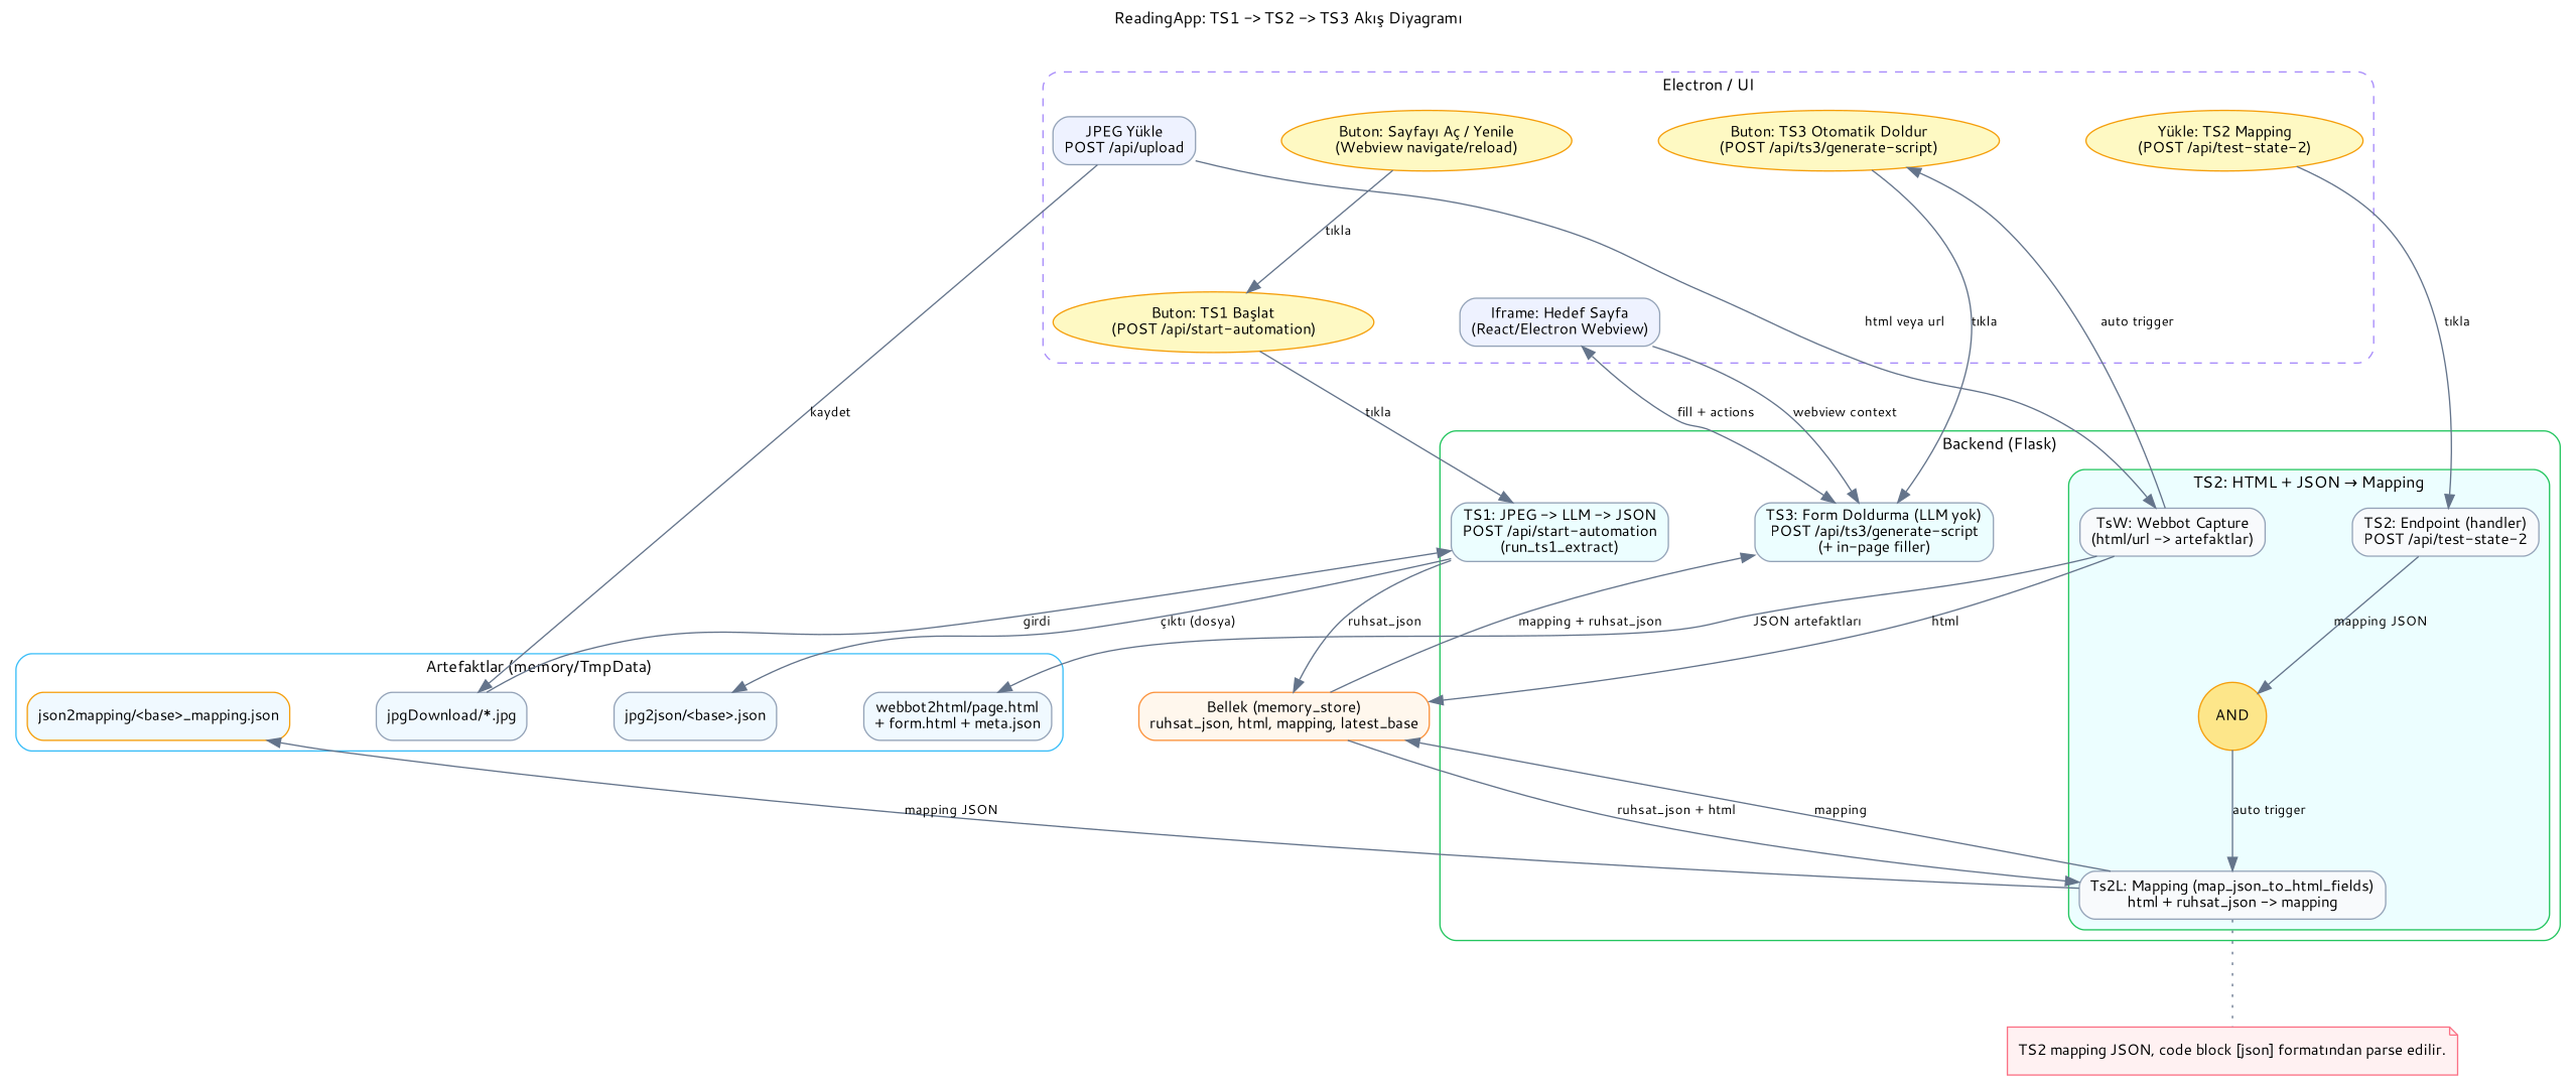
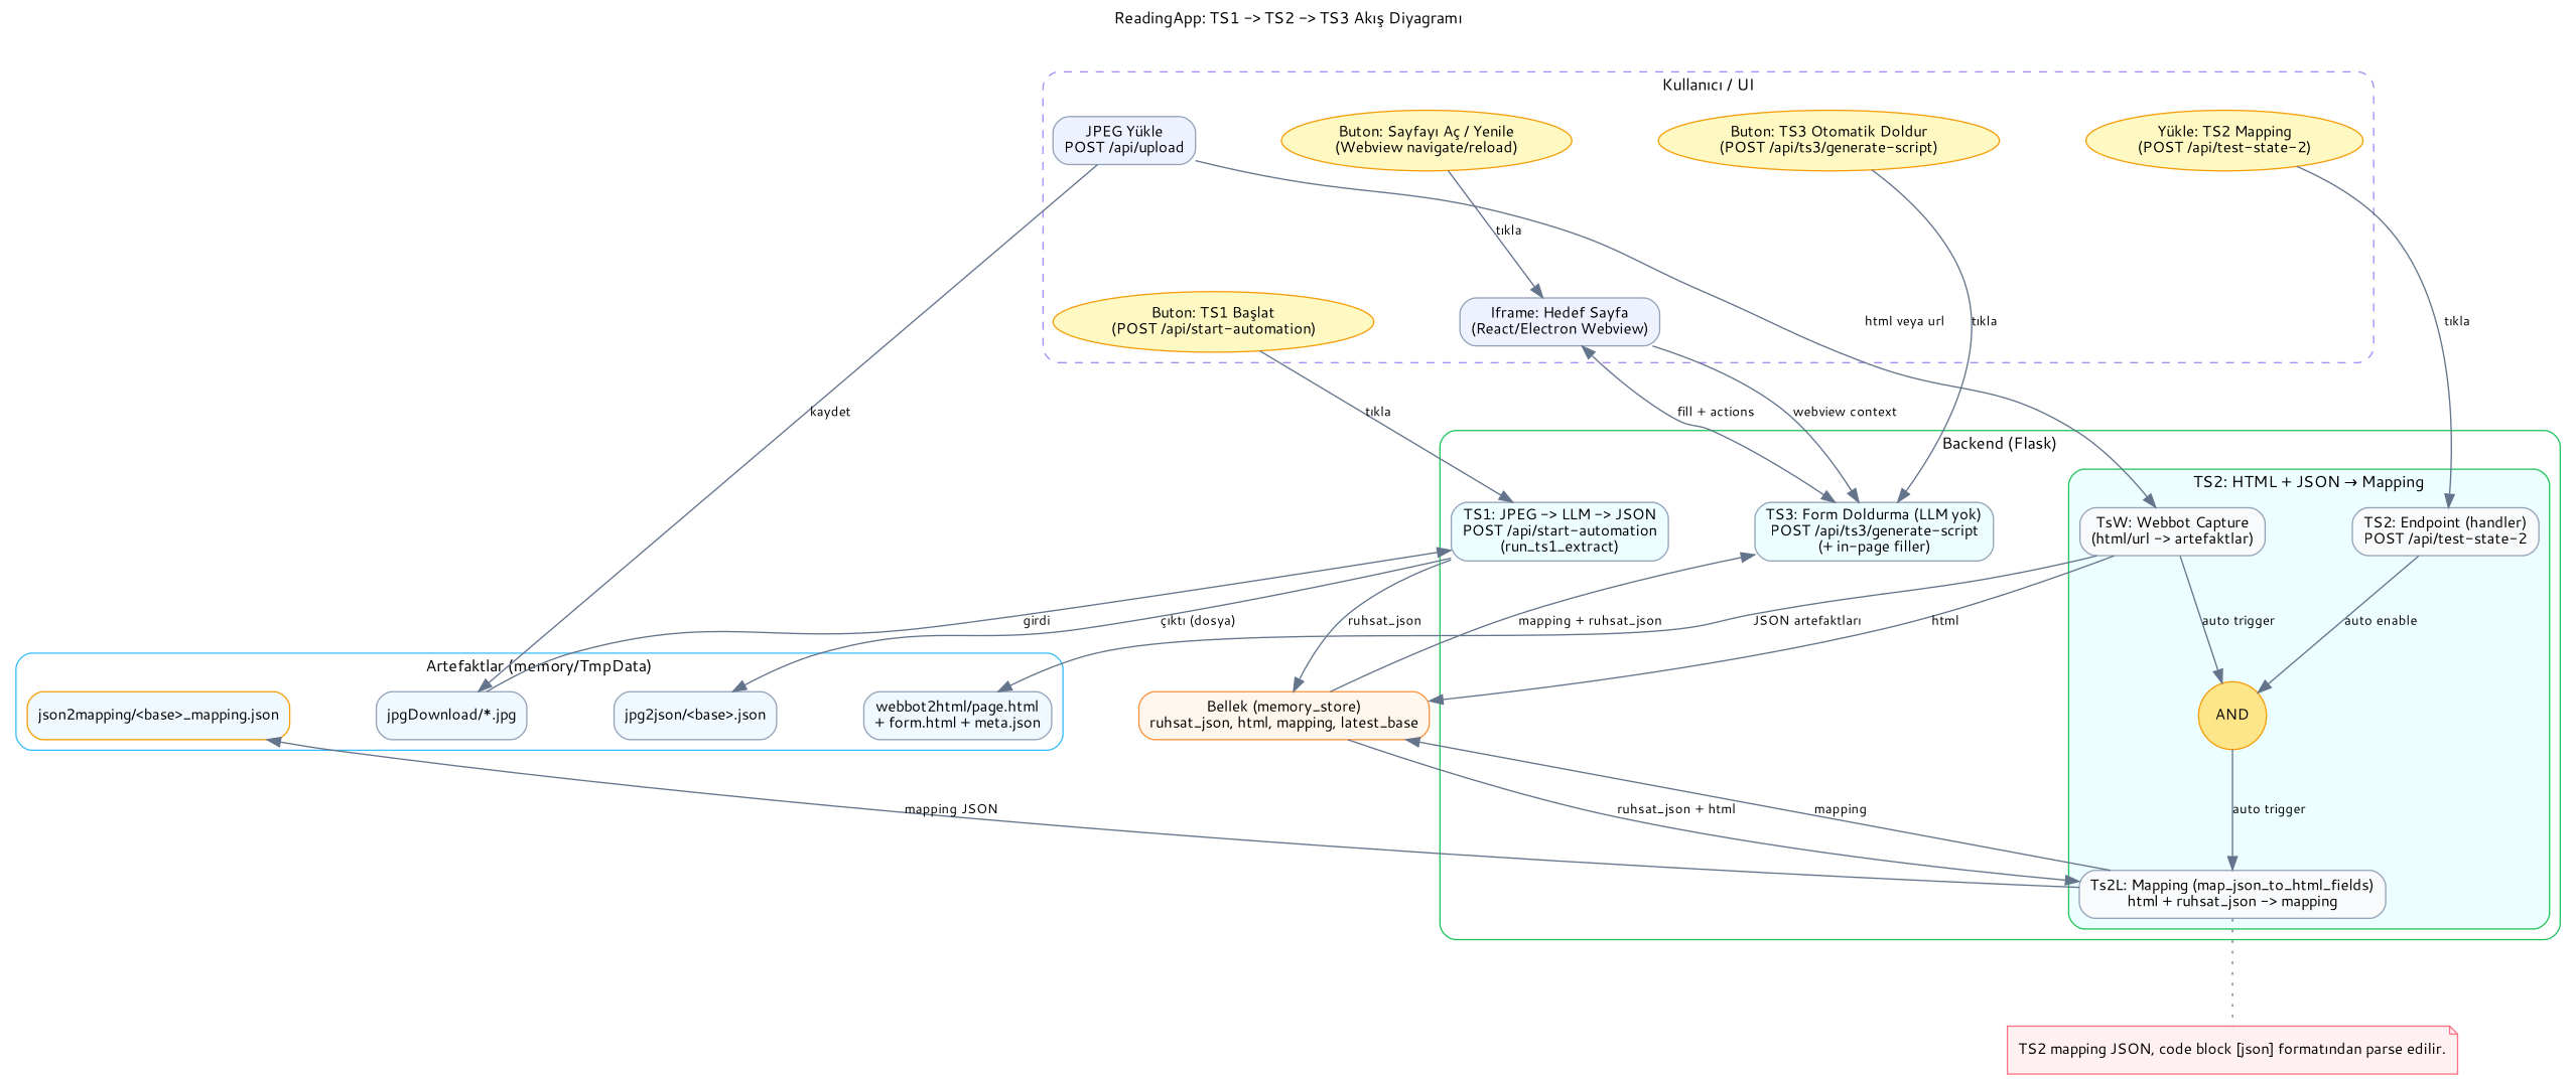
  digraph {
    fontname="Segoe UI"
    fontsize=12
    label="ReadingApp: TS1 -> TS2 -> TS3 Akış Diyagramı"
    labelloc=t
    nodesep=0.9
    rankdir=TB
    ranksep=1.1
    node [color="#94a3b8" fillcolor="#fef9c3" fontname="Segoe UI" fontsize=11 shape=box style="rounded,filled"]
    edge [color="#64748b" fontname="Segoe UI" fontsize=10]
    n1 [fillcolor="#eef2ff" label="JPEG Yükle\nPOST /api/upload"]
    n2 [fillcolor="#eef2ff" label="Iframe: Hedef Sayfa\n(React/Electron Webview)"]
    n3 [color="#f59e0b" label="Buton: Sayfayı Aç / Yenile\n(Webview navigate/reload)" shape=ellipse]
    n4 [color="#f59e0b" label="Buton: TS1 Başlat\n(POST /api/start-automation)" shape=ellipse]
    n5 [color="#f59e0b" label="Yükle: TS2 Mapping\n(POST /api/test-state-2)" shape=ellipse]
    n6 [color="#f59e0b" label="Buton: TS3 Otomatik Doldur\n(POST /api/ts3/generate-script)" shape=ellipse]
    n7 [fillcolor="#f8fafc" label="TS2: Endpoint (handler)\nPOST /api/test-state-2"]
    n8 [color="#f59e0b" fillcolor="#fde68a" label=AND shape=circle style=filled]
    n9 [fillcolor="#f8fafc" label="TsW: Webbot Capture\n(html/url -> artefaktlar)"]
    n10 [fillcolor="#f8fafc" label="Ts2L: Mapping (map_json_to_html_fields)\nhtml + ruhsat_json -> mapping"]
    n11 [fillcolor="#ecfeff" label="TS1: JPEG -> LLM -> JSON\nPOST /api/start-automation\n(run_ts1_extract)"]
    n12 [fillcolor="#ecfeff" label="TS3: Form Doldurma (LLM yok)\nPOST /api/ts3/generate-script\n(+ in-page filler)"]
    n13 [fillcolor="#f0f9ff" label="jpgDownload/*.jpg"]
    n14 [fillcolor="#f0f9ff" label="jpg2json/<base>.json"]
    n15 [fillcolor="#f0f9ff" label="webbot2html/page.html\n+ form.html + meta.json"]
    n16 [color="#f59e0b" fillcolor="#f0f9ff" label="json2mapping/<base>_mapping.json"]
    n17 [color="#fb923c" fillcolor="#fff7ed" label="Bellek (memory_store)\nruhsat_json, html, mapping, latest_base"]
    n18 [color="#fb7185" fillcolor="#fff1f2" label="TS2 mapping JSON, code block [json] formatından parse edilir." shape=note]
    subgraph cluster_1 {
      color="#a78bfa"
-     label="Electron / UI"
+     label="Kullanıcı / UI"
      style="rounded,dashed"
      n1
      n2
      n3
      n4
      n5
      n6
    }
    subgraph cluster_2 {
      color="#22c55e"
      label="Backend (Flask)"
      style=rounded
      n11
      n12
      subgraph cluster_3 {
        color="#22c55e"
        fillcolor="#ecfeff"
        label="TS2: HTML + JSON → Mapping"
        style="rounded,filled"
        n7
        n8
        n9
        n10
      }
    }
    subgraph cluster_4 {
      color="#38bdf8"
      label="Artefaktlar (memory/TmpData)"
      style=rounded
      n13
      n14
      n15
      n16
    }
    n1 -> n9 [label="html veya url"]
    n1 -> n13 [label=kaydet]
    n2 -> n11 [style=invis weight=100]
    n2 -> n12 [label="webview context"]
-   n3 -> n4 [label="tıkla"]
+   n3 -> n2 [label="tıkla"]
    n4 -> n11 [label="tıkla"]
    n5 -> n7 [label="tıkla"]
    n6 -> n12 [label="tıkla"]
-   n7 -> n8 [label="mapping JSON"]
+   n7 -> n8 [label="auto enable"]
    n8 -> n10 [label="auto trigger"]
-   n9 -> n6 [label="auto trigger"]
+   n9 -> n8 [label="auto trigger"]
    n9 -> n15 [label="JSON artefaktları"]
    n9 -> n17 [label=html]
    n10 -> n16 [label="mapping JSON"]
    n10 -> n17 [label=mapping]
    n10 -> n18 [arrowhead=none style=dotted]
    n11 -> n14 [label="çıktı (dosya)"]
    n11 -> n17 [label=ruhsat_json]
    n12 -> n2 [dir=both label="fill + actions"]
    n13 -> n11 [label=girdi]
    n17 -> n10 [label="ruhsat_json + html"]
    n17 -> n12 [label="mapping + ruhsat_json"]
  }
